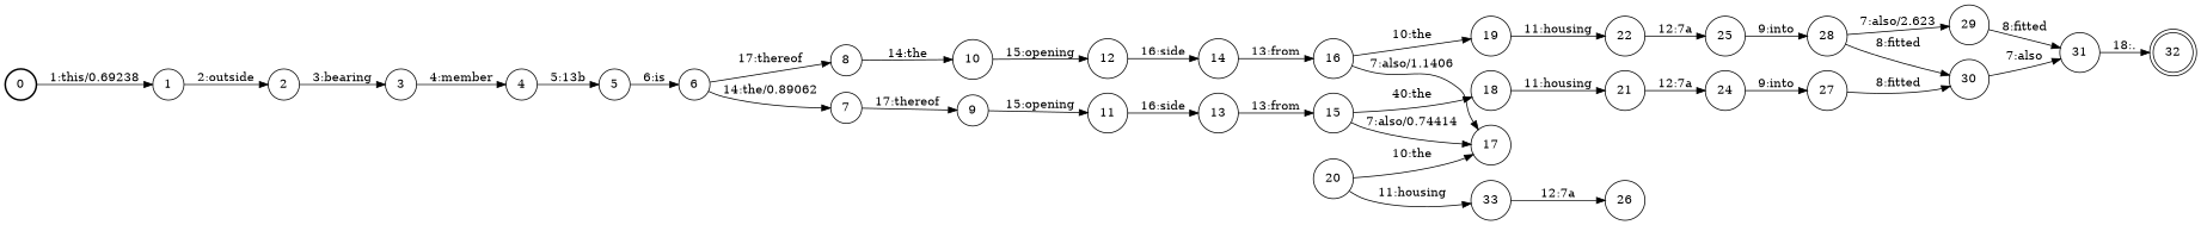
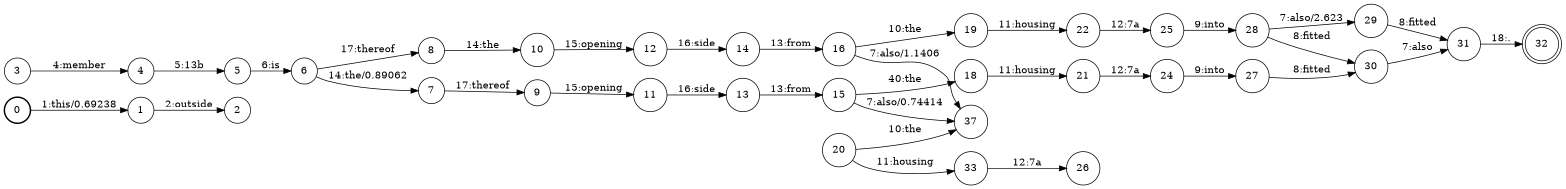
  digraph {
    nodesep=0.25
    rankdir=LR
    ranksep=0.4
    node [fontsize=14 shape=circle style=solid]
    edge [fontsize=14]
    n1 [label=0 style=bold]
    n2 [label=1]
    n3 [label=2]
    n4 [label=3]
    n5 [label=4]
    n6 [label=5]
    n7 [label=6]
    n8 [label=7]
    n9 [label=8]
    n10 [label=9]
    n11 [label=10]
    n12 [label=11]
    n13 [label=12]
    n14 [label=13]
    n15 [label=14]
    n16 [label=15]
    n17 [label=16]
-   n18 [label=17]
+   n18 [label=37]
    n19 [label=18]
    n20 [label=19]
    n21 [label=21]
    n22 [label=22]
    n23 [label=20]
    n24 [label=33]
    n25 [label=24]
    n26 [label=25]
    n27 [label=26]
    n28 [label=27]
    n29 [label=28]
    n30 [label=30]
    n31 [label=29]
    n32 [label=31]
    n33 [label=32 shape=doublecircle]
    n1 -> n2 [label="1:this/0.69238"]
    n2 -> n3 [label="2:outside"]
-   n3 -> n4 [label="3:bearing"]
    n4 -> n5 [label="4:member"]
    n5 -> n6 [label="5:13b"]
    n6 -> n7 [label="6:is"]
    n7 -> n8 [label="14:the/0.89062"]
    n7 -> n9 [label="17:thereof"]
    n8 -> n10 [label="17:thereof"]
    n9 -> n11 [label="14:the"]
    n10 -> n12 [label="15:opening"]
    n11 -> n13 [label="15:opening"]
    n12 -> n14 [label="16:side"]
    n13 -> n15 [label="16:side"]
    n14 -> n16 [label="13:from"]
    n15 -> n17 [label="13:from"]
    n16 -> n18 [label="7:also/0.74414"]
    n16 -> n19 [label="40:the"]
    n17 -> n18 [label="7:also/1.1406"]
    n17 -> n20 [label="10:the"]
    n19 -> n21 [label="11:housing"]
    n20 -> n22 [label="11:housing"]
    n21 -> n25 [label="12:7a"]
    n22 -> n26 [label="12:7a"]
    n23 -> n18 [label="10:the"]
    n23 -> n24 [label="11:housing"]
    n24 -> n27 [label="12:7a"]
    n25 -> n28 [label="9:into"]
    n26 -> n29 [label="9:into"]
    n28 -> n30 [label="8:fitted"]
    n29 -> n30 [label="8:fitted"]
    n29 -> n31 [label="7:also/2.623"]
    n30 -> n32 [label="7:also"]
    n31 -> n32 [label="8:fitted"]
    n32 -> n33 [label="18:."]
  }
